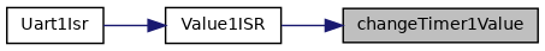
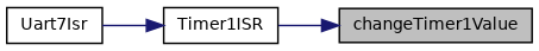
  digraph {
    rankdir=RL
    node [color=black fillcolor=white fontname=Helvetica fontsize=10 shape=record style=filled]
    edge [color=midnightblue dir=back fontname=Helvetica fontsize=10 labelfontname=Helvetica labelfontsize=10 style=solid]
    n1 [fillcolor=grey75 fontcolor=black height=0.2 label=changeTimer1Value width=0.4]
-   n2 [height=0.2 label=Value1ISR width=0.4]
-   n3 [height=0.2 label=Uart1Isr width=0.4]
+   n2 [height=0.2 label=Timer1ISR width=0.4]
+   n3 [height=0.2 label=Uart7Isr width=0.4]
    n1 -> n2
    n2 -> n3
  }
